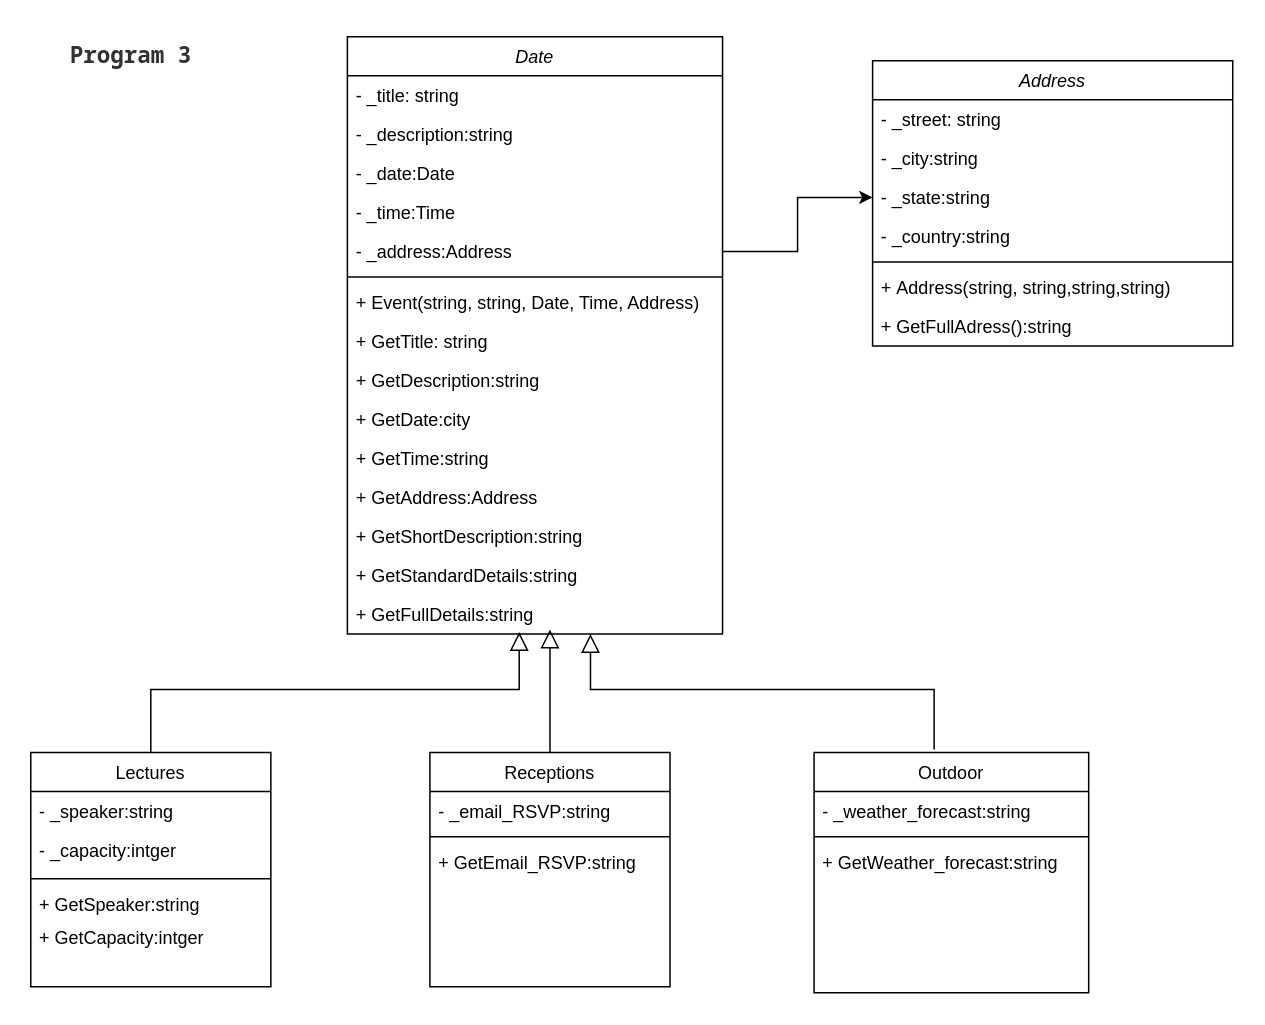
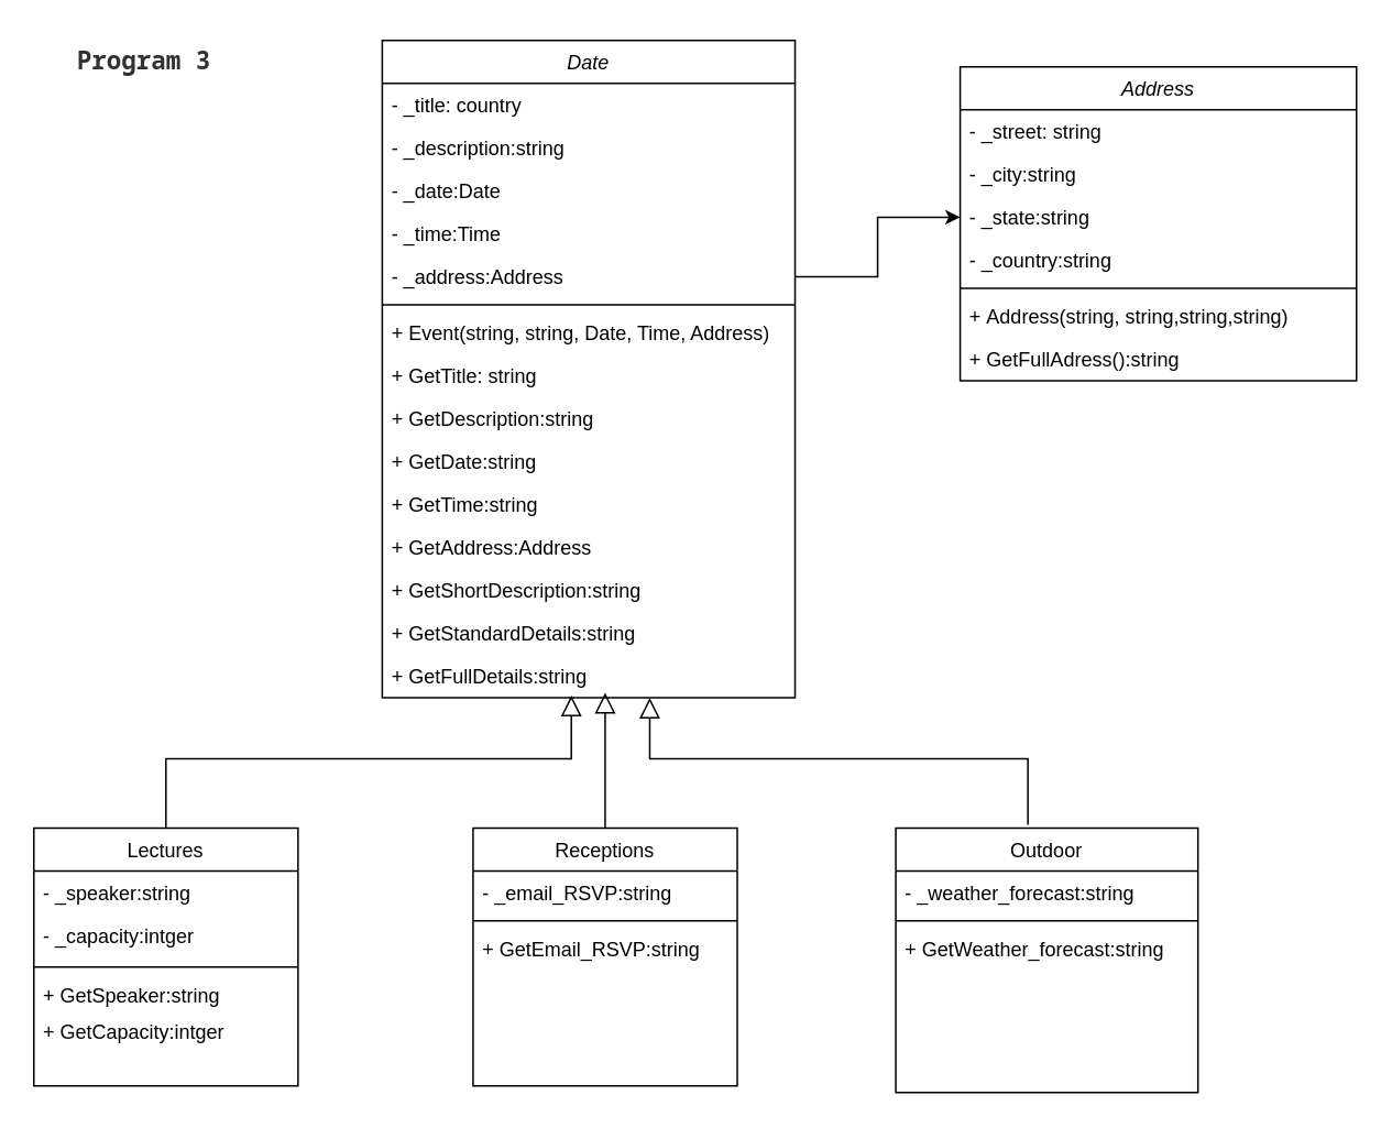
  <mxCell id="0" />
  <mxCell id="1" parent="0" />
  <mxCell id="2" value="Lectures" style="swimlane;fontStyle=0;align=center;verticalAlign=top;childLayout=stackLayout;horizontal=1;startSize=26;horizontalStack=0;resizeParent=1;resizeLast=0;collapsible=1;marginBottom=0;rounded=0;shadow=0;strokeWidth=1;" parent="1" vertex="1"><mxGeometry x="20" y="501" width="160" height="156" as="geometry"><mxRectangle x="340" y="380" width="170" height="26" as="alternateBounds" /></mxGeometry></mxCell>
  <mxCell id="3" value="- _speaker:string" style="text;align=left;verticalAlign=top;spacingLeft=4;spacingRight=4;overflow=hidden;rotatable=0;points=[[0,0.5],[1,0.5]];portConstraint=eastwest;" parent="2" vertex="1"><mxGeometry y="26" width="160" height="26" as="geometry" /></mxCell>
  <mxCell id="4" value="- _capacity:intger" style="text;align=left;verticalAlign=top;spacingLeft=4;spacingRight=4;overflow=hidden;rotatable=0;points=[[0,0.5],[1,0.5]];portConstraint=eastwest;" parent="2" vertex="1"><mxGeometry y="52" width="160" height="28" as="geometry" /></mxCell>
  <mxCell id="5" value="" style="line;html=1;strokeWidth=1;align=left;verticalAlign=middle;spacingTop=-1;spacingLeft=3;spacingRight=3;rotatable=0;labelPosition=right;points=[];portConstraint=eastwest;" parent="2" vertex="1"><mxGeometry y="80" width="160" height="8" as="geometry" /></mxCell>
  <mxCell id="6" value="+ GetSpeaker:string" style="text;align=left;verticalAlign=top;spacingLeft=4;spacingRight=4;overflow=hidden;rotatable=0;points=[[0,0.5],[1,0.5]];portConstraint=eastwest;" parent="2" vertex="1"><mxGeometry y="88" width="160" height="22" as="geometry" /></mxCell>
  <mxCell id="7" value="+ GetCapacity:intger" style="text;align=left;verticalAlign=top;spacingLeft=4;spacingRight=4;overflow=hidden;rotatable=0;points=[[0,0.5],[1,0.5]];portConstraint=eastwest;" parent="2" vertex="1"><mxGeometry y="110" width="160" height="22" as="geometry" /></mxCell>
  <mxCell id="8" value="&lt;h3 style=&quot;font-family: &amp;quot;Noto Sans Mono&amp;quot;; margin: 0px; font-size: 1.25em; color: rgb(50, 50, 50); text-align: start;&quot;&gt;Program 3&lt;/h3&gt;" style="text;html=1;strokeColor=none;fillColor=none;align=center;verticalAlign=middle;whiteSpace=wrap;rounded=0;" parent="1" vertex="1"><mxGeometry x="32" y="20" width="110" height="30" as="geometry" /></mxCell>
  <mxCell id="9" value="Date" style="swimlane;fontStyle=2;align=center;verticalAlign=top;childLayout=stackLayout;horizontal=1;startSize=26;horizontalStack=0;resizeParent=1;resizeLast=0;collapsible=1;marginBottom=0;rounded=0;shadow=0;strokeWidth=1;" parent="1" vertex="1"><mxGeometry x="231" y="24" width="250" height="398" as="geometry"><mxRectangle x="230" y="140" width="160" height="26" as="alternateBounds" /></mxGeometry></mxCell>
- <mxCell id="10" value="- _title: string" style="text;align=left;verticalAlign=top;spacingLeft=4;spacingRight=4;overflow=hidden;rotatable=0;points=[[0,0.5],[1,0.5]];portConstraint=eastwest;" parent="9" vertex="1"><mxGeometry y="26" width="250" height="26" as="geometry" /></mxCell>
+ <mxCell id="10" value="- _title: country" style="text;align=left;verticalAlign=top;spacingLeft=4;spacingRight=4;overflow=hidden;rotatable=0;points=[[0,0.5],[1,0.5]];portConstraint=eastwest;" parent="9" vertex="1"><mxGeometry y="26" width="250" height="26" as="geometry" /></mxCell>
  <mxCell id="11" value="- _description:string" style="text;align=left;verticalAlign=top;spacingLeft=4;spacingRight=4;overflow=hidden;rotatable=0;points=[[0,0.5],[1,0.5]];portConstraint=eastwest;rounded=0;shadow=0;html=0;" parent="9" vertex="1"><mxGeometry y="52" width="250" height="26" as="geometry" /></mxCell>
  <mxCell id="12" value="- _date:Date" style="text;align=left;verticalAlign=top;spacingLeft=4;spacingRight=4;overflow=hidden;rotatable=0;points=[[0,0.5],[1,0.5]];portConstraint=eastwest;rounded=0;shadow=0;html=0;" parent="9" vertex="1"><mxGeometry y="78" width="250" height="26" as="geometry" /></mxCell>
  <mxCell id="13" value="- _time:Time" style="text;align=left;verticalAlign=top;spacingLeft=4;spacingRight=4;overflow=hidden;rotatable=0;points=[[0,0.5],[1,0.5]];portConstraint=eastwest;rounded=0;shadow=0;html=0;" parent="9" vertex="1"><mxGeometry y="104" width="250" height="26" as="geometry" /></mxCell>
  <mxCell id="14" value="- _address:Address" style="text;align=left;verticalAlign=top;spacingLeft=4;spacingRight=4;overflow=hidden;rotatable=0;points=[[0,0.5],[1,0.5]];portConstraint=eastwest;rounded=0;shadow=0;html=0;" parent="9" vertex="1"><mxGeometry y="130" width="250" height="26" as="geometry" /></mxCell>
  <mxCell id="15" value="" style="line;html=1;strokeWidth=1;align=left;verticalAlign=middle;spacingTop=-1;spacingLeft=3;spacingRight=3;rotatable=0;labelPosition=right;points=[];portConstraint=eastwest;" parent="9" vertex="1"><mxGeometry y="156" width="250" height="8" as="geometry" /></mxCell>
  <mxCell id="16" value="+ Event(string, string, Date, Time, Address)" style="text;align=left;verticalAlign=top;spacingLeft=4;spacingRight=4;overflow=hidden;rotatable=0;points=[[0,0.5],[1,0.5]];portConstraint=eastwest;" parent="9" vertex="1"><mxGeometry y="164" width="250" height="26" as="geometry" /></mxCell>
  <mxCell id="17" value="+ GetTitle: string" style="text;align=left;verticalAlign=top;spacingLeft=4;spacingRight=4;overflow=hidden;rotatable=0;points=[[0,0.5],[1,0.5]];portConstraint=eastwest;" parent="9" vertex="1"><mxGeometry y="190" width="250" height="26" as="geometry" /></mxCell>
  <mxCell id="18" value="+ GetDescription:string" style="text;align=left;verticalAlign=top;spacingLeft=4;spacingRight=4;overflow=hidden;rotatable=0;points=[[0,0.5],[1,0.5]];portConstraint=eastwest;rounded=0;shadow=0;html=0;" parent="9" vertex="1"><mxGeometry y="216" width="250" height="26" as="geometry" /></mxCell>
- <mxCell id="19" value="+ GetDate:city" style="text;align=left;verticalAlign=top;spacingLeft=4;spacingRight=4;overflow=hidden;rotatable=0;points=[[0,0.5],[1,0.5]];portConstraint=eastwest;rounded=0;shadow=0;html=0;" parent="9" vertex="1"><mxGeometry y="242" width="250" height="26" as="geometry" /></mxCell>
+ <mxCell id="19" value="+ GetDate:string" style="text;align=left;verticalAlign=top;spacingLeft=4;spacingRight=4;overflow=hidden;rotatable=0;points=[[0,0.5],[1,0.5]];portConstraint=eastwest;rounded=0;shadow=0;html=0;" parent="9" vertex="1"><mxGeometry y="242" width="250" height="26" as="geometry" /></mxCell>
  <mxCell id="20" value="+ GetTime:string" style="text;align=left;verticalAlign=top;spacingLeft=4;spacingRight=4;overflow=hidden;rotatable=0;points=[[0,0.5],[1,0.5]];portConstraint=eastwest;rounded=0;shadow=0;html=0;" parent="9" vertex="1"><mxGeometry y="268" width="250" height="26" as="geometry" /></mxCell>
  <mxCell id="21" value="+ GetAddress:Address" style="text;align=left;verticalAlign=top;spacingLeft=4;spacingRight=4;overflow=hidden;rotatable=0;points=[[0,0.5],[1,0.5]];portConstraint=eastwest;rounded=0;shadow=0;html=0;" vertex="1" parent="9"><mxGeometry y="294" width="250" height="26" as="geometry" /></mxCell>
  <mxCell id="22" value="+ GetShortDescription:string" style="text;align=left;verticalAlign=top;spacingLeft=4;spacingRight=4;overflow=hidden;rotatable=0;points=[[0,0.5],[1,0.5]];portConstraint=eastwest;" vertex="1" parent="9"><mxGeometry y="320" width="250" height="26" as="geometry" /></mxCell>
  <mxCell id="23" value="+ GetStandardDetails:string" style="text;align=left;verticalAlign=top;spacingLeft=4;spacingRight=4;overflow=hidden;rotatable=0;points=[[0,0.5],[1,0.5]];portConstraint=eastwest;" vertex="1" parent="9"><mxGeometry y="346" width="250" height="26" as="geometry" /></mxCell>
  <mxCell id="24" value="+ GetFullDetails:string" style="text;align=left;verticalAlign=top;spacingLeft=4;spacingRight=4;overflow=hidden;rotatable=0;points=[[0,0.5],[1,0.5]];portConstraint=eastwest;" parent="9" vertex="1"><mxGeometry y="372" width="250" height="26" as="geometry" /></mxCell>
  <mxCell id="25" value="Address" style="swimlane;fontStyle=2;align=center;verticalAlign=top;childLayout=stackLayout;horizontal=1;startSize=26;horizontalStack=0;resizeParent=1;resizeLast=0;collapsible=1;marginBottom=0;rounded=0;shadow=0;strokeWidth=1;" parent="1" vertex="1"><mxGeometry x="581" y="40" width="240" height="190" as="geometry"><mxRectangle x="230" y="140" width="160" height="26" as="alternateBounds" /></mxGeometry></mxCell>
  <mxCell id="26" value="- _street: string" style="text;align=left;verticalAlign=top;spacingLeft=4;spacingRight=4;overflow=hidden;rotatable=0;points=[[0,0.5],[1,0.5]];portConstraint=eastwest;" parent="25" vertex="1"><mxGeometry y="26" width="240" height="26" as="geometry" /></mxCell>
  <mxCell id="27" value="- _city:string" style="text;align=left;verticalAlign=top;spacingLeft=4;spacingRight=4;overflow=hidden;rotatable=0;points=[[0,0.5],[1,0.5]];portConstraint=eastwest;rounded=0;shadow=0;html=0;" parent="25" vertex="1"><mxGeometry y="52" width="240" height="26" as="geometry" /></mxCell>
  <mxCell id="28" value="- _state:string" style="text;align=left;verticalAlign=top;spacingLeft=4;spacingRight=4;overflow=hidden;rotatable=0;points=[[0,0.5],[1,0.5]];portConstraint=eastwest;rounded=0;shadow=0;html=0;" parent="25" vertex="1"><mxGeometry y="78" width="240" height="26" as="geometry" /></mxCell>
  <mxCell id="29" value="- _country:string" style="text;align=left;verticalAlign=top;spacingLeft=4;spacingRight=4;overflow=hidden;rotatable=0;points=[[0,0.5],[1,0.5]];portConstraint=eastwest;rounded=0;shadow=0;html=0;" parent="25" vertex="1"><mxGeometry y="104" width="240" height="26" as="geometry" /></mxCell>
  <mxCell id="30" value="" style="line;html=1;strokeWidth=1;align=left;verticalAlign=middle;spacingTop=-1;spacingLeft=3;spacingRight=3;rotatable=0;labelPosition=right;points=[];portConstraint=eastwest;" parent="25" vertex="1"><mxGeometry y="130" width="240" height="8" as="geometry" /></mxCell>
  <mxCell id="31" value="+ Address(string, string,string,string)" style="text;align=left;verticalAlign=top;spacingLeft=4;spacingRight=4;overflow=hidden;rotatable=0;points=[[0,0.5],[1,0.5]];portConstraint=eastwest;" parent="25" vertex="1"><mxGeometry y="138" width="240" height="26" as="geometry" /></mxCell>
  <mxCell id="32" value="+ GetFullAdress():string" style="text;align=left;verticalAlign=top;spacingLeft=4;spacingRight=4;overflow=hidden;rotatable=0;points=[[0,0.5],[1,0.5]];portConstraint=eastwest;" parent="25" vertex="1"><mxGeometry y="164" width="240" height="26" as="geometry" /></mxCell>
  <mxCell id="33" style="edgeStyle=orthogonalEdgeStyle;rounded=0;orthogonalLoop=1;jettySize=auto;html=1;entryX=0;entryY=0.5;entryDx=0;entryDy=0;" parent="1" source="14" target="28" edge="1"><mxGeometry relative="1" as="geometry" /></mxCell>
  <mxCell id="34" value="" style="endArrow=block;endSize=10;endFill=0;shadow=0;strokeWidth=1;rounded=0;edgeStyle=elbowEdgeStyle;elbow=vertical;entryX=0.458;entryY=0.947;entryDx=0;entryDy=0;entryPerimeter=0;" parent="1" source="2" target="24" edge="1"><mxGeometry width="160" relative="1" as="geometry"><mxPoint x="251" y="460" as="sourcePoint" /><mxPoint x="515" y="410.004" as="targetPoint" /><Array as="points"><mxPoint x="352" y="459" /></Array></mxGeometry></mxCell>
  <mxCell id="35" value="Receptions" style="swimlane;fontStyle=0;align=center;verticalAlign=top;childLayout=stackLayout;horizontal=1;startSize=26;horizontalStack=0;resizeParent=1;resizeLast=0;collapsible=1;marginBottom=0;rounded=0;shadow=0;strokeWidth=1;" parent="1" vertex="1"><mxGeometry x="286" y="501" width="160" height="156" as="geometry"><mxRectangle x="340" y="380" width="170" height="26" as="alternateBounds" /></mxGeometry></mxCell>
  <mxCell id="36" value="- _email_RSVP:string" style="text;align=left;verticalAlign=top;spacingLeft=4;spacingRight=4;overflow=hidden;rotatable=0;points=[[0,0.5],[1,0.5]];portConstraint=eastwest;" parent="35" vertex="1"><mxGeometry y="26" width="160" height="26" as="geometry" /></mxCell>
  <mxCell id="37" value="" style="line;html=1;strokeWidth=1;align=left;verticalAlign=middle;spacingTop=-1;spacingLeft=3;spacingRight=3;rotatable=0;labelPosition=right;points=[];portConstraint=eastwest;" parent="35" vertex="1"><mxGeometry y="52" width="160" height="8" as="geometry" /></mxCell>
  <mxCell id="38" value="+ GetEmail_RSVP:string" style="text;align=left;verticalAlign=top;spacingLeft=4;spacingRight=4;overflow=hidden;rotatable=0;points=[[0,0.5],[1,0.5]];portConstraint=eastwest;" parent="35" vertex="1"><mxGeometry y="60" width="160" height="22" as="geometry" /></mxCell>
  <mxCell id="39" value="Outdoor" style="swimlane;fontStyle=0;align=center;verticalAlign=top;childLayout=stackLayout;horizontal=1;startSize=26;horizontalStack=0;resizeParent=1;resizeLast=0;collapsible=1;marginBottom=0;rounded=0;shadow=0;strokeWidth=1;" parent="1" vertex="1"><mxGeometry x="542" y="501" width="183" height="160" as="geometry"><mxRectangle x="340" y="380" width="170" height="26" as="alternateBounds" /></mxGeometry></mxCell>
  <mxCell id="40" value="- _weather_forecast:string" style="text;align=left;verticalAlign=top;spacingLeft=4;spacingRight=4;overflow=hidden;rotatable=0;points=[[0,0.5],[1,0.5]];portConstraint=eastwest;" parent="39" vertex="1"><mxGeometry y="26" width="183" height="26" as="geometry" /></mxCell>
  <mxCell id="41" value="" style="line;html=1;strokeWidth=1;align=left;verticalAlign=middle;spacingTop=-1;spacingLeft=3;spacingRight=3;rotatable=0;labelPosition=right;points=[];portConstraint=eastwest;" parent="39" vertex="1"><mxGeometry y="52" width="183" height="8" as="geometry" /></mxCell>
  <mxCell id="42" value="+ GetWeather_forecast:string" style="text;align=left;verticalAlign=top;spacingLeft=4;spacingRight=4;overflow=hidden;rotatable=0;points=[[0,0.5],[1,0.5]];portConstraint=eastwest;" parent="39" vertex="1"><mxGeometry y="60" width="183" height="22" as="geometry" /></mxCell>
  <mxCell id="43" value="" style="endArrow=block;endSize=10;endFill=0;shadow=0;strokeWidth=1;rounded=0;edgeStyle=elbowEdgeStyle;elbow=vertical;exitX=0.5;exitY=0;exitDx=0;exitDy=0;" parent="1" source="35" edge="1"><mxGeometry width="160" relative="1" as="geometry"><mxPoint x="261" y="470" as="sourcePoint" /><mxPoint x="366" y="419" as="targetPoint" /></mxGeometry></mxCell>
  <mxCell id="44" value="" style="endArrow=block;endSize=10;endFill=0;shadow=0;strokeWidth=1;rounded=0;edgeStyle=elbowEdgeStyle;elbow=vertical;entryX=0.648;entryY=1;entryDx=0;entryDy=0;entryPerimeter=0;" parent="1" edge="1" target="24"><mxGeometry width="160" relative="1" as="geometry"><mxPoint x="622" y="499" as="sourcePoint" /><mxPoint x="391" y="370" as="targetPoint" /><Array as="points"><mxPoint x="572" y="459" /><mxPoint x="571" y="400" /></Array></mxGeometry></mxCell>
